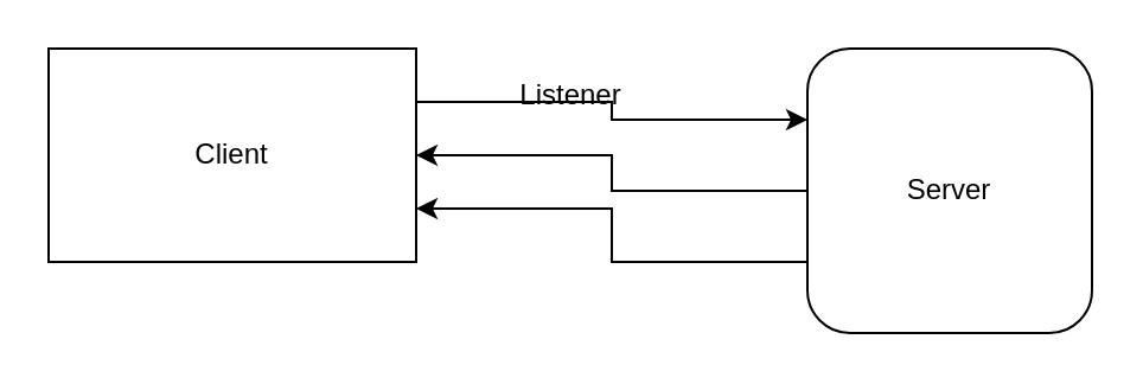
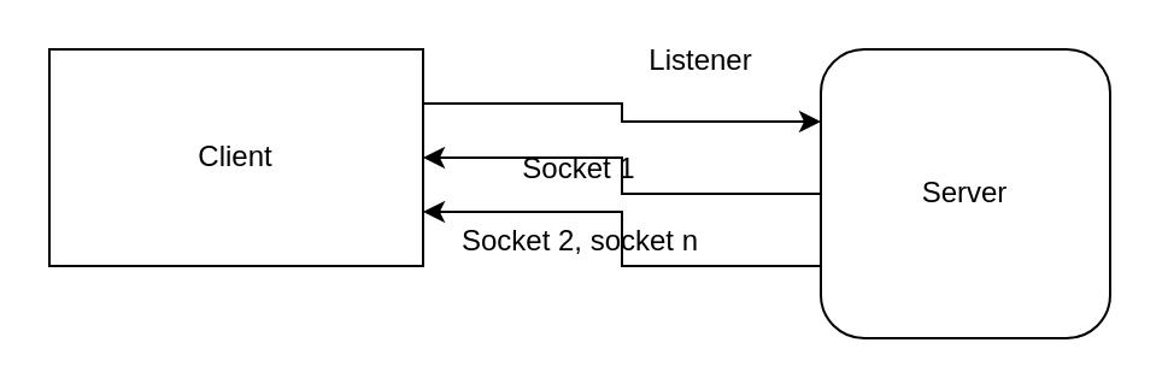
  <mxCell id="0" />
  <mxCell id="1" parent="0" />
  <mxCell id="2" style="edgeStyle=orthogonalEdgeStyle;rounded=0;orthogonalLoop=1;jettySize=auto;html=1;exitX=1;exitY=0.25;exitDx=0;exitDy=0;entryX=0;entryY=0.25;entryDx=0;entryDy=0;" edge="1" parent="1" source="3" target="6"><mxGeometry relative="1" as="geometry" /></mxCell>
  <mxCell id="3" value="Client" style="whiteSpace=wrap;html=1;aspect=fixed;" vertex="1" parent="1"><mxGeometry x="20" y="20" width="155" height="90" as="geometry" /></mxCell>
  <mxCell id="4" style="edgeStyle=orthogonalEdgeStyle;rounded=0;orthogonalLoop=1;jettySize=auto;html=1;exitX=0;exitY=0.5;exitDx=0;exitDy=0;entryX=1;entryY=0.5;entryDx=0;entryDy=0;" edge="1" parent="1" source="6" target="3"><mxGeometry relative="1" as="geometry" /></mxCell>
  <mxCell id="5" style="edgeStyle=orthogonalEdgeStyle;rounded=0;orthogonalLoop=1;jettySize=auto;html=1;exitX=0;exitY=0.75;exitDx=0;exitDy=0;entryX=1;entryY=0.75;entryDx=0;entryDy=0;" edge="1" parent="1" source="6" target="3"><mxGeometry relative="1" as="geometry" /></mxCell>
  <mxCell id="6" value="Server" style="whiteSpace=wrap;html=1;aspect=fixed;rounded=1;" vertex="1" parent="1"><mxGeometry x="340" y="20" width="120" height="120" as="geometry" /></mxCell>
- <mxCell id="7" value="Listener" style="text;html=1;align=center;verticalAlign=middle;resizable=0;points=[];autosize=1;strokeColor=none;" vertex="1" parent="1"><mxGeometry x="210" y="30" width="60" height="20" as="geometry" /></mxCell>
+ <mxCell id="7" value="Listener" style="text;html=1;align=center;verticalAlign=middle;resizable=0;points=[];autosize=1;strokeColor=none;" vertex="1" parent="1"><mxGeometry x="260" y="15" width="60" height="20" as="geometry" /></mxCell>
+ <mxCell id="8" value="Socket 1" style="text;html=1;strokeColor=none;fillColor=none;align=center;verticalAlign=middle;whiteSpace=wrap;rounded=0;" vertex="1" parent="1"><mxGeometry x="215" y="60" width="50" height="20" as="geometry" /></mxCell>
+ <mxCell id="9" value="Socket 2, socket n" style="text;html=1;strokeColor=none;fillColor=none;align=center;verticalAlign=middle;whiteSpace=wrap;rounded=0;" vertex="1" parent="1"><mxGeometry x="181.5" y="90" width="117" height="20" as="geometry" /></mxCell>
